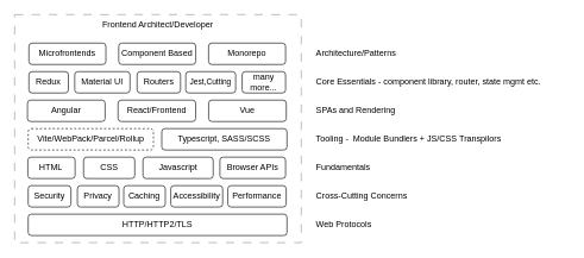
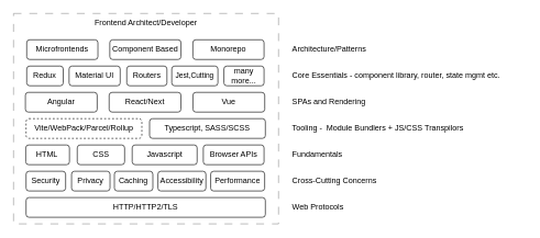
  <mxCell id="0" />
  <mxCell id="1" parent="0" />
  <mxCell id="2" value="" style="group" vertex="1" connectable="0" parent="1"><mxGeometry x="38.5" y="220" width="361.5" height="30" as="geometry" /></mxCell>
  <mxCell id="3" value="HTML" style="rounded=1;whiteSpace=wrap;html=1;" vertex="1" parent="2"><mxGeometry width="66.33" height="30" as="geometry" /></mxCell>
  <mxCell id="4" value="CSS" style="rounded=1;whiteSpace=wrap;html=1;" vertex="1" parent="2"><mxGeometry x="78.17" width="71.83" height="30" as="geometry" /></mxCell>
  <mxCell id="5" value="Javascript" style="rounded=1;whiteSpace=wrap;html=1;" vertex="1" parent="2"><mxGeometry x="161.5" width="98.5" height="30" as="geometry" /></mxCell>
  <mxCell id="6" value="Browser APIs" style="rounded=1;whiteSpace=wrap;html=1;" vertex="1" parent="2"><mxGeometry x="269.349" width="92.152" height="30" as="geometry" /></mxCell>
  <mxCell id="7" value="" style="group" vertex="1" connectable="0" parent="1"><mxGeometry x="38" y="140" width="363" height="30" as="geometry" /></mxCell>
  <mxCell id="8" value="Angular" style="rounded=1;whiteSpace=wrap;html=1;" vertex="1" parent="7"><mxGeometry width="108.9" height="30" as="geometry" /></mxCell>
- <mxCell id="9" value="React/Frontend" style="rounded=1;whiteSpace=wrap;html=1;" vertex="1" parent="7"><mxGeometry x="127.05" width="108.9" height="30" as="geometry" /></mxCell>
+ <mxCell id="9" value="React/Next" style="rounded=1;whiteSpace=wrap;html=1;" vertex="1" parent="7"><mxGeometry x="127.05" width="108.9" height="30" as="geometry" /></mxCell>
  <mxCell id="10" value="Vue" style="rounded=1;whiteSpace=wrap;html=1;" vertex="1" parent="7"><mxGeometry x="254.1" width="108.9" height="30" as="geometry" /></mxCell>
  <mxCell id="11" value="" style="group" vertex="1" connectable="0" parent="1"><mxGeometry x="40" y="100" width="360" height="30" as="geometry" /></mxCell>
  <mxCell id="12" value="Redux" style="rounded=1;whiteSpace=wrap;html=1;" vertex="1" parent="11"><mxGeometry width="55.385" height="30" as="geometry" /></mxCell>
  <mxCell id="13" value="Material UI" style="rounded=1;whiteSpace=wrap;html=1;" vertex="1" parent="11"><mxGeometry x="64.246" width="77.538" height="30" as="geometry" /></mxCell>
  <mxCell id="14" value="Routers" style="rounded=1;whiteSpace=wrap;html=1;" vertex="1" parent="11"><mxGeometry x="151.754" width="60.923" height="30" as="geometry" /></mxCell>
  <mxCell id="15" value="many more..." style="rounded=1;whiteSpace=wrap;html=1;" vertex="1" parent="11"><mxGeometry x="299.077" width="60.923" height="30" as="geometry" /></mxCell>
  <mxCell id="16" value="Jest,Cutting" style="rounded=1;whiteSpace=wrap;html=1;fontSize=11;" vertex="1" parent="11"><mxGeometry x="220" width="70" height="30" as="geometry" /></mxCell>
  <mxCell id="17" value="" style="group" vertex="1" connectable="0" parent="1"><mxGeometry x="39" y="180" width="363" height="30" as="geometry" /></mxCell>
  <mxCell id="18" value="Vite/WebPack/Parcel/Rollup" style="rounded=1;whiteSpace=wrap;html=1;dashed=1;" vertex="1" parent="17"><mxGeometry width="175.645" height="30" as="geometry" /></mxCell>
  <mxCell id="19" value="Typescript, SASS/SCSS" style="rounded=1;whiteSpace=wrap;html=1;" vertex="1" parent="17"><mxGeometry x="187.355" width="175.645" height="30" as="geometry" /></mxCell>
  <mxCell id="20" value="Tooling -&amp;nbsp; Module Bundlers + JS/CSS Transpilors" style="text;html=1;align=left;verticalAlign=middle;whiteSpace=wrap;rounded=0;" vertex="1" parent="1"><mxGeometry x="441" y="180" width="286" height="30" as="geometry" /></mxCell>
  <mxCell id="21" value="SPAs and Rendering&amp;nbsp;" style="text;html=1;align=left;verticalAlign=middle;whiteSpace=wrap;rounded=0;" vertex="1" parent="1"><mxGeometry x="441" y="140" width="206" height="30" as="geometry" /></mxCell>
  <mxCell id="22" value="Core Essentials - component library, router, state mgmt etc." style="text;html=1;align=left;verticalAlign=middle;whiteSpace=wrap;rounded=0;" vertex="1" parent="1"><mxGeometry x="441" y="100" width="356" height="30" as="geometry" /></mxCell>
  <mxCell id="23" value="Fundamentals" style="text;html=1;align=left;verticalAlign=middle;whiteSpace=wrap;rounded=0;" vertex="1" parent="1"><mxGeometry x="441" y="220" width="286" height="30" as="geometry" /></mxCell>
  <mxCell id="24" value="" style="group" vertex="1" connectable="0" parent="1"><mxGeometry x="40" y="60" width="360" height="30" as="geometry" /></mxCell>
  <mxCell id="25" value="Microfrontends" style="rounded=1;whiteSpace=wrap;html=1;" vertex="1" parent="24"><mxGeometry width="108.0" height="30" as="geometry" /></mxCell>
  <mxCell id="26" value="Component Based" style="rounded=1;whiteSpace=wrap;html=1;" vertex="1" parent="24"><mxGeometry x="126" width="108.0" height="30" as="geometry" /></mxCell>
  <mxCell id="27" value="Monorepo" style="rounded=1;whiteSpace=wrap;html=1;" vertex="1" parent="24"><mxGeometry x="252" width="108.0" height="30" as="geometry" /></mxCell>
  <mxCell id="28" value="" style="group" vertex="1" connectable="0" parent="1"><mxGeometry x="39" y="260" width="364" height="30" as="geometry" /></mxCell>
  <mxCell id="29" value="Security" style="rounded=1;whiteSpace=wrap;html=1;" vertex="1" parent="28"><mxGeometry width="60" height="30" as="geometry" /></mxCell>
  <mxCell id="30" value="Privacy" style="rounded=1;whiteSpace=wrap;html=1;" vertex="1" parent="28"><mxGeometry x="69" width="58.333" height="30" as="geometry" /></mxCell>
  <mxCell id="31" value="Caching" style="rounded=1;whiteSpace=wrap;html=1;" vertex="1" parent="28"><mxGeometry x="134.003" width="58.333" height="30" as="geometry" /></mxCell>
  <mxCell id="32" value="Accessibility" style="rounded=1;whiteSpace=wrap;html=1;" vertex="1" parent="28"><mxGeometry x="200.003" width="72.8" height="30" as="geometry" /></mxCell>
  <mxCell id="33" value="Performance" style="rounded=1;whiteSpace=wrap;html=1;" vertex="1" parent="28"><mxGeometry x="280" width="81.87" height="30" as="geometry" /></mxCell>
  <mxCell id="34" value="HTTP/HTTP2/TLS" style="rounded=1;whiteSpace=wrap;html=1;" vertex="1" parent="1"><mxGeometry x="39" y="300" width="363" height="30" as="geometry" /></mxCell>
  <mxCell id="35" value="Web Protocols" style="text;html=1;align=left;verticalAlign=middle;whiteSpace=wrap;rounded=0;" vertex="1" parent="1"><mxGeometry x="441" y="300" width="286" height="30" as="geometry" /></mxCell>
  <mxCell id="36" value="Cross-Cutting Concerns" style="text;html=1;align=left;verticalAlign=middle;whiteSpace=wrap;rounded=0;" vertex="1" parent="1"><mxGeometry x="441" y="260" width="286" height="30" as="geometry" /></mxCell>
  <mxCell id="37" value="Architecture/Patterns" style="text;html=1;align=left;verticalAlign=middle;whiteSpace=wrap;rounded=0;" vertex="1" parent="1"><mxGeometry x="441" y="60" width="356" height="30" as="geometry" /></mxCell>
  <mxCell id="38" value="&lt;span style=&quot;background-color: light-dark(#ffffff, var(--ge-dark-color, #121212));&quot;&gt;Frontend Architect/Developer&lt;/span&gt;" style="rounded=0;whiteSpace=wrap;html=1;fillColor=none;dashed=1;dashPattern=12 12;horizontal=1;verticalAlign=top;strokeColor=#969696;" vertex="1" parent="1"><mxGeometry x="20" y="20" width="402" height="320" as="geometry" /></mxCell>
